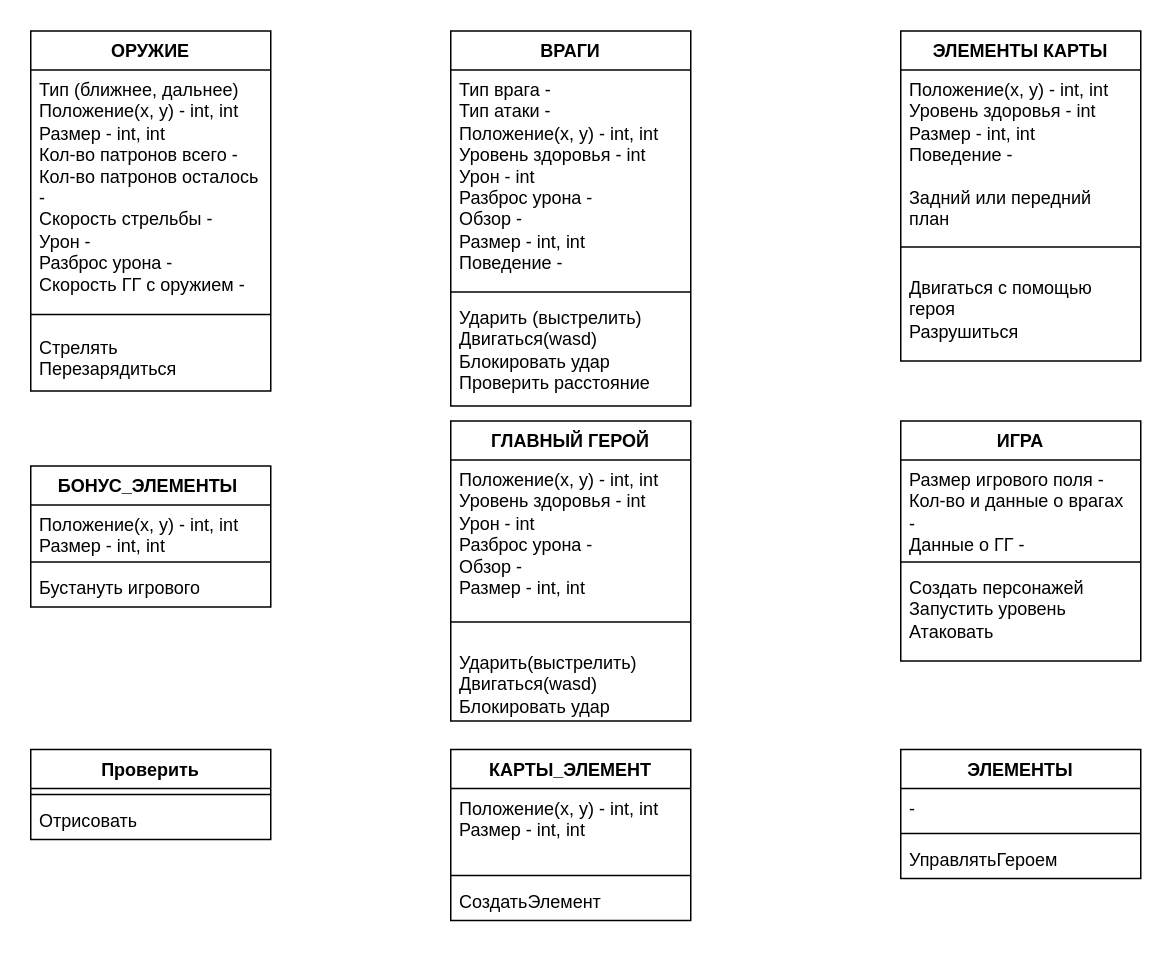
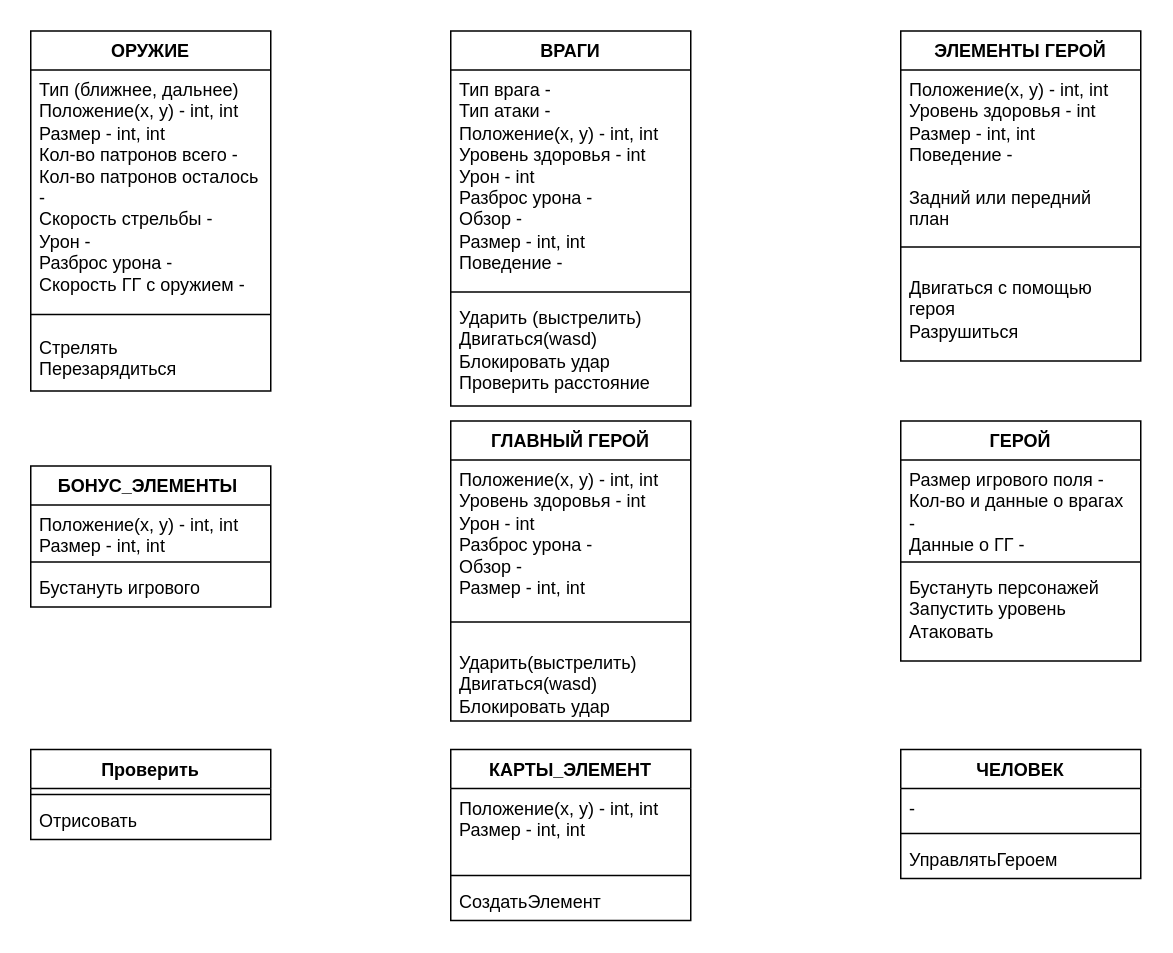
  <mxCell id="0" />
  <mxCell id="1" parent="0" />
  <mxCell id="2" value="ГЛАВНЫЙ ГЕРОЙ" style="swimlane;fontStyle=1;align=center;verticalAlign=top;childLayout=stackLayout;horizontal=1;startSize=26;horizontalStack=0;resizeParent=1;resizeParentMax=0;resizeLast=0;collapsible=1;marginBottom=0;whiteSpace=wrap;html=1;" vertex="1" parent="1"><mxGeometry x="300" y="280" width="160" height="200" as="geometry" /></mxCell>
  <mxCell id="3" value="Положение(x, y) - int, int&lt;br&gt;Уровень здоровья - int&lt;br&gt;Урон - int&lt;br&gt;Разброс урона -&amp;nbsp;&lt;br&gt;Обзор -&lt;br&gt;Размер - int, int" style="text;strokeColor=none;fillColor=none;align=left;verticalAlign=top;spacingLeft=4;spacingRight=4;overflow=hidden;rotatable=0;points=[[0,0.5],[1,0.5]];portConstraint=eastwest;whiteSpace=wrap;html=1;" vertex="1" parent="2"><mxGeometry y="26" width="160" height="94" as="geometry" /></mxCell>
  <mxCell id="4" value="" style="line;strokeWidth=1;fillColor=none;align=left;verticalAlign=middle;spacingTop=-1;spacingLeft=3;spacingRight=3;rotatable=0;labelPosition=right;points=[];portConstraint=eastwest;strokeColor=inherit;" vertex="1" parent="2"><mxGeometry y="120" width="160" height="28" as="geometry" /></mxCell>
  <mxCell id="5" value="Ударить(выстрелить)&lt;div&gt;Двигаться(wasd)&lt;br&gt;Блокировать удар&lt;/div&gt;" style="text;strokeColor=none;fillColor=none;align=left;verticalAlign=top;spacingLeft=4;spacingRight=4;overflow=hidden;rotatable=0;points=[[0,0.5],[1,0.5]];portConstraint=eastwest;whiteSpace=wrap;html=1;" vertex="1" parent="2"><mxGeometry y="148" width="160" height="52" as="geometry" /></mxCell>
  <mxCell id="6" value="ВРАГИ" style="swimlane;fontStyle=1;align=center;verticalAlign=top;childLayout=stackLayout;horizontal=1;startSize=26;horizontalStack=0;resizeParent=1;resizeParentMax=0;resizeLast=0;collapsible=1;marginBottom=0;whiteSpace=wrap;html=1;" vertex="1" parent="1"><mxGeometry x="300" y="20" width="160" height="250" as="geometry" /></mxCell>
  <mxCell id="7" value="Тип врага -&amp;nbsp;&lt;br&gt;Тип атаки -&lt;br&gt;Положение(x, y) - int, int&lt;br style=&quot;border-color: var(--border-color);&quot;&gt;Уровень здоровья - int&lt;br style=&quot;border-color: var(--border-color);&quot;&gt;Урон - int&lt;br style=&quot;border-color: var(--border-color);&quot;&gt;Разброс урона -&amp;nbsp;&lt;br style=&quot;border-color: var(--border-color);&quot;&gt;Обзор -&lt;br style=&quot;border-color: var(--border-color);&quot;&gt;Размер - int, int&lt;div style=&quot;border-color: var(--border-color);&quot;&gt;Поведение -&lt;/div&gt;" style="text;strokeColor=none;fillColor=none;align=left;verticalAlign=top;spacingLeft=4;spacingRight=4;overflow=hidden;rotatable=0;points=[[0,0.5],[1,0.5]];portConstraint=eastwest;whiteSpace=wrap;html=1;" vertex="1" parent="6"><mxGeometry y="26" width="160" height="144" as="geometry" /></mxCell>
  <mxCell id="8" value="" style="line;strokeWidth=1;fillColor=none;align=left;verticalAlign=middle;spacingTop=-1;spacingLeft=3;spacingRight=3;rotatable=0;labelPosition=right;points=[];portConstraint=eastwest;strokeColor=inherit;" vertex="1" parent="6"><mxGeometry y="170" width="160" height="8" as="geometry" /></mxCell>
  <mxCell id="9" value="Ударить (выстрелить)&lt;div style=&quot;border-color: var(--border-color);&quot;&gt;Двигаться(wasd)&lt;br style=&quot;border-color: var(--border-color);&quot;&gt;Блокировать удар&lt;/div&gt;&lt;div style=&quot;border-color: var(--border-color);&quot;&gt;Проверить расстояние&lt;/div&gt;" style="text;strokeColor=none;fillColor=none;align=left;verticalAlign=top;spacingLeft=4;spacingRight=4;overflow=hidden;rotatable=0;points=[[0,0.5],[1,0.5]];portConstraint=eastwest;whiteSpace=wrap;html=1;" vertex="1" parent="6"><mxGeometry y="178" width="160" height="72" as="geometry" /></mxCell>
- <mxCell id="10" value="ЭЛЕМЕНТЫ КАРТЫ" style="swimlane;fontStyle=1;align=center;verticalAlign=top;childLayout=stackLayout;horizontal=1;startSize=26;horizontalStack=0;resizeParent=1;resizeParentMax=0;resizeLast=0;collapsible=1;marginBottom=0;whiteSpace=wrap;html=1;" vertex="1" parent="1"><mxGeometry x="600" y="20" width="160" height="220" as="geometry" /></mxCell>
+ <mxCell id="10" value="ЭЛЕМЕНТЫ ГЕРОЙ" style="swimlane;fontStyle=1;align=center;verticalAlign=top;childLayout=stackLayout;horizontal=1;startSize=26;horizontalStack=0;resizeParent=1;resizeParentMax=0;resizeLast=0;collapsible=1;marginBottom=0;whiteSpace=wrap;html=1;" vertex="1" parent="1"><mxGeometry x="600" y="20" width="160" height="220" as="geometry" /></mxCell>
  <mxCell id="11" value="Положение(x, y) - int, int&lt;br style=&quot;border-color: var(--border-color);&quot;&gt;Уровень здоровья - int&lt;br&gt;Размер - int, int&lt;br&gt;Поведение -&amp;nbsp;&lt;br&gt;&lt;br&gt;Задний или передний план" style="text;strokeColor=none;fillColor=none;align=left;verticalAlign=top;spacingLeft=4;spacingRight=4;overflow=hidden;rotatable=0;points=[[0,0.5],[1,0.5]];portConstraint=eastwest;whiteSpace=wrap;html=1;" vertex="1" parent="10"><mxGeometry y="26" width="160" height="104" as="geometry" /></mxCell>
  <mxCell id="12" value="" style="line;strokeWidth=1;fillColor=none;align=left;verticalAlign=middle;spacingTop=-1;spacingLeft=3;spacingRight=3;rotatable=0;labelPosition=right;points=[];portConstraint=eastwest;strokeColor=inherit;" vertex="1" parent="10"><mxGeometry y="130" width="160" height="28" as="geometry" /></mxCell>
  <mxCell id="13" value="Двигаться с помощью героя&lt;br&gt;Разрушиться" style="text;strokeColor=none;fillColor=none;align=left;verticalAlign=top;spacingLeft=4;spacingRight=4;overflow=hidden;rotatable=0;points=[[0,0.5],[1,0.5]];portConstraint=eastwest;whiteSpace=wrap;html=1;" vertex="1" parent="10"><mxGeometry y="158" width="160" height="62" as="geometry" /></mxCell>
  <mxCell id="14" value="БОНУС_ЭЛЕМЕНТЫ&amp;nbsp;" style="swimlane;fontStyle=1;align=center;verticalAlign=top;childLayout=stackLayout;horizontal=1;startSize=26;horizontalStack=0;resizeParent=1;resizeParentMax=0;resizeLast=0;collapsible=1;marginBottom=0;whiteSpace=wrap;html=1;" vertex="1" parent="1"><mxGeometry x="20" y="310" width="160" height="94" as="geometry" /></mxCell>
  <mxCell id="15" value="Положение(x, y) - int, int&lt;br style=&quot;border-color: var(--border-color);&quot;&gt;Размер - int, int" style="text;strokeColor=none;fillColor=none;align=left;verticalAlign=top;spacingLeft=4;spacingRight=4;overflow=hidden;rotatable=0;points=[[0,0.5],[1,0.5]];portConstraint=eastwest;whiteSpace=wrap;html=1;" vertex="1" parent="14"><mxGeometry y="26" width="160" height="34" as="geometry" /></mxCell>
  <mxCell id="16" value="" style="line;strokeWidth=1;fillColor=none;align=left;verticalAlign=middle;spacingTop=-1;spacingLeft=3;spacingRight=3;rotatable=0;labelPosition=right;points=[];portConstraint=eastwest;strokeColor=inherit;" vertex="1" parent="14"><mxGeometry y="60" width="160" height="8" as="geometry" /></mxCell>
  <mxCell id="17" value="Бустануть игрового" style="text;strokeColor=none;fillColor=none;align=left;verticalAlign=top;spacingLeft=4;spacingRight=4;overflow=hidden;rotatable=0;points=[[0,0.5],[1,0.5]];portConstraint=eastwest;whiteSpace=wrap;html=1;" vertex="1" parent="14"><mxGeometry y="68" width="160" height="26" as="geometry" /></mxCell>
  <mxCell id="18" value="ОРУЖИЕ" style="swimlane;fontStyle=1;align=center;verticalAlign=top;childLayout=stackLayout;horizontal=1;startSize=26;horizontalStack=0;resizeParent=1;resizeParentMax=0;resizeLast=0;collapsible=1;marginBottom=0;whiteSpace=wrap;html=1;" vertex="1" parent="1"><mxGeometry x="20" y="20" width="160" height="240" as="geometry" /></mxCell>
  <mxCell id="19" value="Тип (ближнее, дальнее)&amp;nbsp;&lt;br&gt;Положение(x, y) - int, int&lt;br&gt;Размер - int, int&lt;br&gt;Кол-во патронов всего -&amp;nbsp;&lt;br&gt;Кол-во патронов осталось -&lt;br&gt;Скорость стрельбы -&amp;nbsp;&lt;br&gt;Урон -&lt;br&gt;Разброс урона -&lt;br&gt;&lt;div&gt;Скорость ГГ с оружием -&amp;nbsp;&lt;/div&gt;" style="text;strokeColor=none;fillColor=none;align=left;verticalAlign=top;spacingLeft=4;spacingRight=4;overflow=hidden;rotatable=0;points=[[0,0.5],[1,0.5]];portConstraint=eastwest;whiteSpace=wrap;html=1;" vertex="1" parent="18"><mxGeometry y="26" width="160" height="154" as="geometry" /></mxCell>
  <mxCell id="20" value="" style="line;strokeWidth=1;fillColor=none;align=left;verticalAlign=middle;spacingTop=-1;spacingLeft=3;spacingRight=3;rotatable=0;labelPosition=right;points=[];portConstraint=eastwest;strokeColor=inherit;" vertex="1" parent="18"><mxGeometry y="180" width="160" height="18" as="geometry" /></mxCell>
  <mxCell id="21" value="Стрелять&lt;br&gt;Перезарядиться" style="text;strokeColor=none;fillColor=none;align=left;verticalAlign=top;spacingLeft=4;spacingRight=4;overflow=hidden;rotatable=0;points=[[0,0.5],[1,0.5]];portConstraint=eastwest;whiteSpace=wrap;html=1;" vertex="1" parent="18"><mxGeometry y="198" width="160" height="42" as="geometry" /></mxCell>
- <mxCell id="22" value="ИГРА" style="swimlane;fontStyle=1;align=center;verticalAlign=top;childLayout=stackLayout;horizontal=1;startSize=26;horizontalStack=0;resizeParent=1;resizeParentMax=0;resizeLast=0;collapsible=1;marginBottom=0;whiteSpace=wrap;html=1;" vertex="1" parent="1"><mxGeometry x="600" y="280" width="160" height="160" as="geometry" /></mxCell>
+ <mxCell id="22" value="ГЕРОЙ" style="swimlane;fontStyle=1;align=center;verticalAlign=top;childLayout=stackLayout;horizontal=1;startSize=26;horizontalStack=0;resizeParent=1;resizeParentMax=0;resizeLast=0;collapsible=1;marginBottom=0;whiteSpace=wrap;html=1;" vertex="1" parent="1"><mxGeometry x="600" y="280" width="160" height="160" as="geometry" /></mxCell>
  <mxCell id="23" value="Размер игрового поля -&lt;div&gt;Кол-во и данные о врагах -&lt;/div&gt;&lt;div&gt;Данные о ГГ -&lt;/div&gt;" style="text;strokeColor=none;fillColor=none;align=left;verticalAlign=top;spacingLeft=4;spacingRight=4;overflow=hidden;rotatable=0;points=[[0,0.5],[1,0.5]];portConstraint=eastwest;whiteSpace=wrap;html=1;" vertex="1" parent="22"><mxGeometry y="26" width="160" height="64" as="geometry" /></mxCell>
  <mxCell id="24" value="" style="line;strokeWidth=1;fillColor=none;align=left;verticalAlign=middle;spacingTop=-1;spacingLeft=3;spacingRight=3;rotatable=0;labelPosition=right;points=[];portConstraint=eastwest;strokeColor=inherit;" vertex="1" parent="22"><mxGeometry y="90" width="160" height="8" as="geometry" /></mxCell>
- <mxCell id="25" value="Создать персонажей&lt;br&gt;Запустить уровень&lt;br&gt;Атаковать&lt;div&gt;&lt;br/&gt;&lt;/div&gt;" style="text;strokeColor=none;fillColor=none;align=left;verticalAlign=top;spacingLeft=4;spacingRight=4;overflow=hidden;rotatable=0;points=[[0,0.5],[1,0.5]];portConstraint=eastwest;whiteSpace=wrap;html=1;" vertex="1" parent="22"><mxGeometry y="98" width="160" height="62" as="geometry" /></mxCell>
- <mxCell id="26" value="ЭЛЕМЕНТЫ" style="swimlane;fontStyle=1;align=center;verticalAlign=top;childLayout=stackLayout;horizontal=1;startSize=26;horizontalStack=0;resizeParent=1;resizeParentMax=0;resizeLast=0;collapsible=1;marginBottom=0;whiteSpace=wrap;html=1;" vertex="1" parent="1"><mxGeometry x="600" y="499" width="160" height="86" as="geometry" /></mxCell>
+ <mxCell id="25" value="Бустануть персонажей&lt;br&gt;Запустить уровень&lt;br&gt;Атаковать&lt;div&gt;&lt;br/&gt;&lt;/div&gt;" style="text;strokeColor=none;fillColor=none;align=left;verticalAlign=top;spacingLeft=4;spacingRight=4;overflow=hidden;rotatable=0;points=[[0,0.5],[1,0.5]];portConstraint=eastwest;whiteSpace=wrap;html=1;" vertex="1" parent="22"><mxGeometry y="98" width="160" height="62" as="geometry" /></mxCell>
+ <mxCell id="26" value="ЧЕЛОВЕК" style="swimlane;fontStyle=1;align=center;verticalAlign=top;childLayout=stackLayout;horizontal=1;startSize=26;horizontalStack=0;resizeParent=1;resizeParentMax=0;resizeLast=0;collapsible=1;marginBottom=0;whiteSpace=wrap;html=1;" vertex="1" parent="1"><mxGeometry x="600" y="499" width="160" height="86" as="geometry" /></mxCell>
  <mxCell id="27" value="-" style="text;strokeColor=none;fillColor=none;align=left;verticalAlign=top;spacingLeft=4;spacingRight=4;overflow=hidden;rotatable=0;points=[[0,0.5],[1,0.5]];portConstraint=eastwest;whiteSpace=wrap;html=1;" vertex="1" parent="26"><mxGeometry y="26" width="160" height="26" as="geometry" /></mxCell>
  <mxCell id="28" value="" style="line;strokeWidth=1;fillColor=none;align=left;verticalAlign=middle;spacingTop=-1;spacingLeft=3;spacingRight=3;rotatable=0;labelPosition=right;points=[];portConstraint=eastwest;strokeColor=inherit;" vertex="1" parent="26"><mxGeometry y="52" width="160" height="8" as="geometry" /></mxCell>
  <mxCell id="29" value="УправлятьГероем" style="text;strokeColor=none;fillColor=none;align=left;verticalAlign=top;spacingLeft=4;spacingRight=4;overflow=hidden;rotatable=0;points=[[0,0.5],[1,0.5]];portConstraint=eastwest;whiteSpace=wrap;html=1;" vertex="1" parent="26"><mxGeometry y="60" width="160" height="26" as="geometry" /></mxCell>
  <mxCell id="30" value="Проверить" style="swimlane;fontStyle=1;align=center;verticalAlign=top;childLayout=stackLayout;horizontal=1;startSize=26;horizontalStack=0;resizeParent=1;resizeParentMax=0;resizeLast=0;collapsible=1;marginBottom=0;whiteSpace=wrap;html=1;" vertex="1" parent="1"><mxGeometry x="20" y="499" width="160" height="60" as="geometry" /></mxCell>
  <mxCell id="31" value="" style="line;strokeWidth=1;fillColor=none;align=left;verticalAlign=middle;spacingTop=-1;spacingLeft=3;spacingRight=3;rotatable=0;labelPosition=right;points=[];portConstraint=eastwest;strokeColor=inherit;" vertex="1" parent="30"><mxGeometry y="26" width="160" height="8" as="geometry" /></mxCell>
  <mxCell id="32" value="Отрисовать" style="text;strokeColor=none;fillColor=none;align=left;verticalAlign=top;spacingLeft=4;spacingRight=4;overflow=hidden;rotatable=0;points=[[0,0.5],[1,0.5]];portConstraint=eastwest;whiteSpace=wrap;html=1;" vertex="1" parent="30"><mxGeometry y="34" width="160" height="26" as="geometry" /></mxCell>
  <mxCell id="33" value="КАРТЫ_ЭЛЕМЕНТ" style="swimlane;fontStyle=1;align=center;verticalAlign=top;childLayout=stackLayout;horizontal=1;startSize=26;horizontalStack=0;resizeParent=1;resizeParentMax=0;resizeLast=0;collapsible=1;marginBottom=0;whiteSpace=wrap;html=1;" vertex="1" parent="1"><mxGeometry x="300" y="499" width="160" height="114" as="geometry" /></mxCell>
  <mxCell id="34" value="Положение(x, y) - int, int&lt;div&gt;Размер - int, int&lt;br&gt;&lt;/div&gt;" style="text;strokeColor=none;fillColor=none;align=left;verticalAlign=top;spacingLeft=4;spacingRight=4;overflow=hidden;rotatable=0;points=[[0,0.5],[1,0.5]];portConstraint=eastwest;whiteSpace=wrap;html=1;" vertex="1" parent="33"><mxGeometry y="26" width="160" height="54" as="geometry" /></mxCell>
  <mxCell id="35" value="" style="line;strokeWidth=1;fillColor=none;align=left;verticalAlign=middle;spacingTop=-1;spacingLeft=3;spacingRight=3;rotatable=0;labelPosition=right;points=[];portConstraint=eastwest;strokeColor=inherit;" vertex="1" parent="33"><mxGeometry y="80" width="160" height="8" as="geometry" /></mxCell>
  <mxCell id="36" value="СоздатьЭлемент" style="text;strokeColor=none;fillColor=none;align=left;verticalAlign=top;spacingLeft=4;spacingRight=4;overflow=hidden;rotatable=0;points=[[0,0.5],[1,0.5]];portConstraint=eastwest;whiteSpace=wrap;html=1;" vertex="1" parent="33"><mxGeometry y="88" width="160" height="26" as="geometry" /></mxCell>
